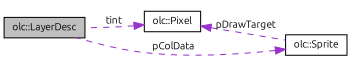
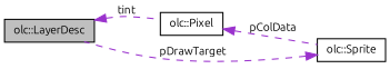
  digraph {
    fontname=Ubuntu
    rankdir=LR
    node [color=black fillcolor=white fontname=Ubuntu fontsize=10 shape=record style=filled]
    edge [color=darkorchid3 dir=back fontname=Ubuntu fontsize=10 labelfontname=Helvetica labelfontsize=10 style=dashed]
    n1 [fillcolor=grey75 fontcolor=black height=0.2 label="olc::LayerDesc" width=0.4]
    n2 [height=0.2 label="olc::Pixel" width=0.4]
    n3 [height=0.2 label="olc::Sprite" width=0.4]
-   n2 -> n1 [label=" tint"]
-   n2 -> n3 [label=" pDrawTarget"]
-   n3 -> n1 [label=" pColData"]
+   n1 -> n2 [label=" tint"]
+   n2 -> n3 [label=" pColData"]
+   n3 -> n1 [label=" pDrawTarget"]
  }
